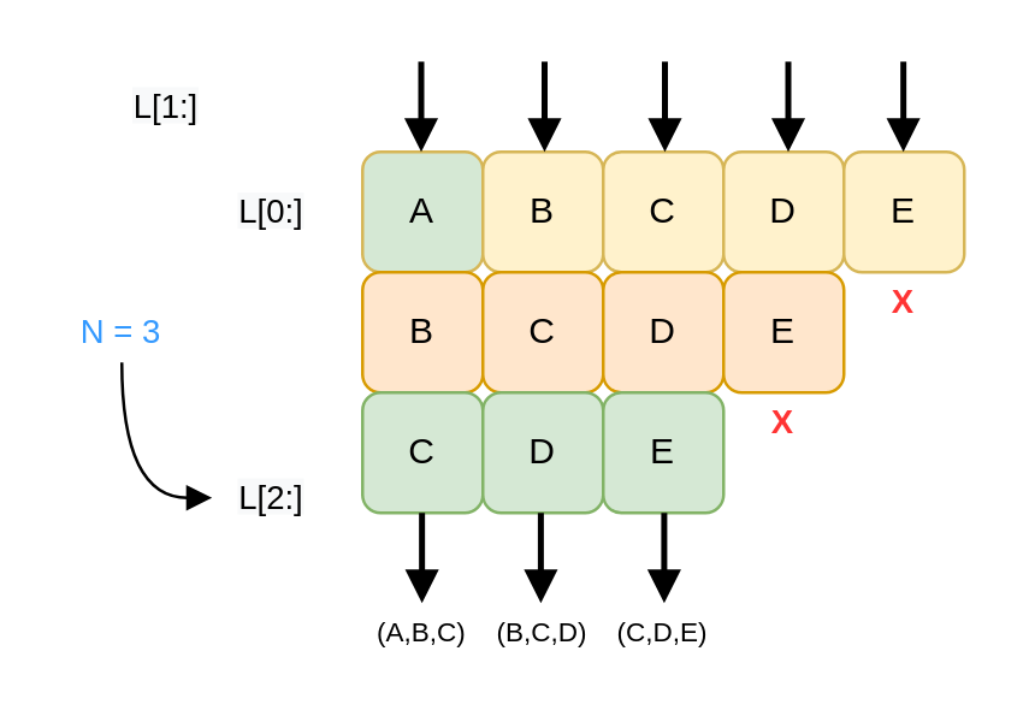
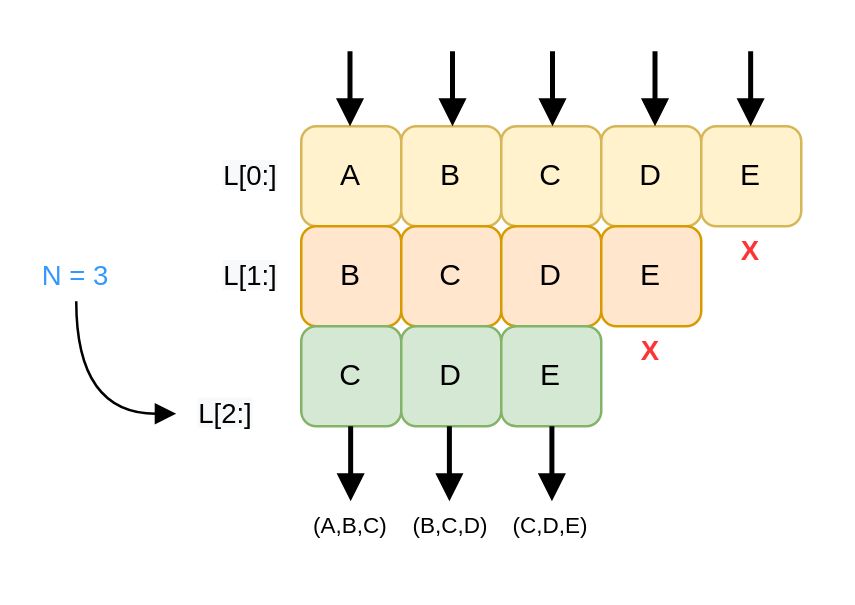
  <mxCell id="0" />
  <mxCell id="1" parent="0" />
- <mxCell id="2" value="A" style="rounded=1;whiteSpace=wrap;html=1;fillColor=#d5e8d4;strokeColor=#d6b656;" vertex="1" parent="1"><mxGeometry x="120" y="50" width="40" height="40" as="geometry" /></mxCell>
+ <mxCell id="2" value="A" style="rounded=1;whiteSpace=wrap;html=1;fillColor=#fff2cc;strokeColor=#d6b656;" vertex="1" parent="1"><mxGeometry x="120" y="50" width="40" height="40" as="geometry" /></mxCell>
  <mxCell id="3" value="B" style="rounded=1;whiteSpace=wrap;html=1;fillColor=#fff2cc;strokeColor=#d6b656;" vertex="1" parent="1"><mxGeometry x="160" y="50" width="40" height="40" as="geometry" /></mxCell>
  <mxCell id="4" value="C" style="rounded=1;whiteSpace=wrap;html=1;fillColor=#fff2cc;strokeColor=#d6b656;" vertex="1" parent="1"><mxGeometry x="200" y="50" width="40" height="40" as="geometry" /></mxCell>
  <mxCell id="5" value="D" style="rounded=1;whiteSpace=wrap;html=1;fillColor=#fff2cc;strokeColor=#d6b656;" vertex="1" parent="1"><mxGeometry x="240" y="50" width="40" height="40" as="geometry" /></mxCell>
  <mxCell id="6" value="E" style="rounded=1;whiteSpace=wrap;html=1;fillColor=#fff2cc;strokeColor=#d6b656;" vertex="1" parent="1"><mxGeometry x="280" y="50" width="40" height="40" as="geometry" /></mxCell>
  <mxCell id="7" value="B" style="rounded=1;whiteSpace=wrap;html=1;fillColor=#ffe6cc;strokeColor=#d79b00;" vertex="1" parent="1"><mxGeometry x="120" y="90" width="40" height="40" as="geometry" /></mxCell>
  <mxCell id="8" value="C" style="rounded=1;whiteSpace=wrap;html=1;fillColor=#ffe6cc;strokeColor=#d79b00;" vertex="1" parent="1"><mxGeometry x="160" y="90" width="40" height="40" as="geometry" /></mxCell>
  <mxCell id="9" value="D" style="rounded=1;whiteSpace=wrap;html=1;fillColor=#ffe6cc;strokeColor=#d79b00;" vertex="1" parent="1"><mxGeometry x="200" y="90" width="40" height="40" as="geometry" /></mxCell>
  <mxCell id="10" value="E" style="rounded=1;whiteSpace=wrap;html=1;fillColor=#ffe6cc;strokeColor=#d79b00;" vertex="1" parent="1"><mxGeometry x="240" y="90" width="40" height="40" as="geometry" /></mxCell>
  <mxCell id="11" value="C" style="rounded=1;whiteSpace=wrap;html=1;fillColor=#d5e8d4;strokeColor=#82b366;" vertex="1" parent="1"><mxGeometry x="120" y="130" width="40" height="40" as="geometry" /></mxCell>
  <mxCell id="12" value="D" style="rounded=1;whiteSpace=wrap;html=1;fillColor=#d5e8d4;strokeColor=#82b366;" vertex="1" parent="1"><mxGeometry x="160" y="130" width="40" height="40" as="geometry" /></mxCell>
  <mxCell id="13" value="E" style="rounded=1;whiteSpace=wrap;html=1;fillColor=#d5e8d4;strokeColor=#82b366;" vertex="1" parent="1"><mxGeometry x="200" y="130" width="40" height="40" as="geometry" /></mxCell>
  <mxCell id="14" value="" style="endArrow=block;html=1;strokeWidth=2;endFill=1;" edge="1" parent="1"><mxGeometry width="50" height="50" relative="1" as="geometry"><mxPoint x="139.5" y="20" as="sourcePoint" /><mxPoint x="139.5" y="50" as="targetPoint" /><Array as="points"><mxPoint x="139.5" y="30" /></Array></mxGeometry></mxCell>
  <mxCell id="15" value="" style="endArrow=block;html=1;strokeWidth=2;endFill=1;" edge="1" parent="1"><mxGeometry width="50" height="50" relative="1" as="geometry"><mxPoint x="139.76" y="170" as="sourcePoint" /><mxPoint x="139.76" y="200" as="targetPoint" /><Array as="points"><mxPoint x="139.76" y="180" /></Array></mxGeometry></mxCell>
  <mxCell id="16" value="" style="endArrow=block;html=1;strokeWidth=2;endFill=1;" edge="1" parent="1"><mxGeometry width="50" height="50" relative="1" as="geometry"><mxPoint x="180.5" y="20" as="sourcePoint" /><mxPoint x="180.5" y="50" as="targetPoint" /><Array as="points"><mxPoint x="180.5" y="30" /></Array></mxGeometry></mxCell>
  <mxCell id="17" value="" style="endArrow=block;html=1;strokeWidth=2;endFill=1;" edge="1" parent="1"><mxGeometry width="50" height="50" relative="1" as="geometry"><mxPoint x="220.5" y="20" as="sourcePoint" /><mxPoint x="220.5" y="50" as="targetPoint" /><Array as="points"><mxPoint x="220.5" y="30" /></Array></mxGeometry></mxCell>
  <mxCell id="18" value="" style="endArrow=block;html=1;strokeWidth=2;endFill=1;" edge="1" parent="1"><mxGeometry width="50" height="50" relative="1" as="geometry"><mxPoint x="261.5" y="20" as="sourcePoint" /><mxPoint x="261.5" y="50" as="targetPoint" /><Array as="points"><mxPoint x="261.5" y="30" /></Array></mxGeometry></mxCell>
  <mxCell id="19" value="" style="endArrow=block;html=1;strokeWidth=2;endFill=1;" edge="1" parent="1"><mxGeometry width="50" height="50" relative="1" as="geometry"><mxPoint x="299.76" y="20" as="sourcePoint" /><mxPoint x="299.76" y="50" as="targetPoint" /><Array as="points"><mxPoint x="299.76" y="30" /></Array></mxGeometry></mxCell>
  <mxCell id="20" value="" style="endArrow=block;html=1;strokeWidth=2;endFill=1;" edge="1" parent="1"><mxGeometry width="50" height="50" relative="1" as="geometry"><mxPoint x="179.26" y="170" as="sourcePoint" /><mxPoint x="179.26" y="200" as="targetPoint" /><Array as="points"><mxPoint x="179.26" y="180" /></Array></mxGeometry></mxCell>
  <mxCell id="21" value="" style="endArrow=block;html=1;strokeWidth=2;endFill=1;" edge="1" parent="1"><mxGeometry width="50" height="50" relative="1" as="geometry"><mxPoint x="220.26" y="170" as="sourcePoint" /><mxPoint x="220.26" y="200" as="targetPoint" /><Array as="points"><mxPoint x="220.26" y="180" /></Array></mxGeometry></mxCell>
  <mxCell id="22" value="(A,B,C)" style="text;html=1;strokeColor=none;fillColor=none;align=center;verticalAlign=middle;whiteSpace=wrap;rounded=0;fontSize=9;" vertex="1" parent="1"><mxGeometry x="120" y="200" width="40" height="20" as="geometry" /></mxCell>
  <mxCell id="23" value="(B,C,D)" style="text;html=1;strokeColor=none;fillColor=none;align=center;verticalAlign=middle;whiteSpace=wrap;rounded=0;fontSize=9;" vertex="1" parent="1"><mxGeometry x="160" y="200" width="40" height="20" as="geometry" /></mxCell>
  <mxCell id="24" value="(C,D,E)" style="text;html=1;strokeColor=none;fillColor=none;align=center;verticalAlign=middle;whiteSpace=wrap;rounded=0;fontSize=9;" vertex="1" parent="1"><mxGeometry x="200" y="200" width="40" height="20" as="geometry" /></mxCell>
  <mxCell id="25" value="X" style="text;html=1;strokeColor=none;fillColor=none;align=center;verticalAlign=middle;whiteSpace=wrap;rounded=0;fontSize=11;fontStyle=1;fontColor=#FF3333;" vertex="1" parent="1"><mxGeometry x="240" y="130" width="40" height="20" as="geometry" /></mxCell>
  <mxCell id="26" value="X" style="text;html=1;strokeColor=none;fillColor=none;align=center;verticalAlign=middle;whiteSpace=wrap;rounded=0;fontSize=11;fontStyle=1;fontColor=#FF3333;" vertex="1" parent="1"><mxGeometry x="280" y="90" width="40" height="20" as="geometry" /></mxCell>
- <mxCell id="27" value="&lt;span style=&quot;color: rgb(0, 0, 0); font-family: helvetica; font-size: 11px; font-style: normal; font-weight: 400; letter-spacing: normal; text-align: center; text-indent: 0px; text-transform: none; word-spacing: 0px; background-color: rgb(248, 249, 250); display: inline; float: none;&quot;&gt;L[0:]&lt;/span&gt;" style="text;html=1;strokeColor=none;fillColor=none;align=center;verticalAlign=middle;whiteSpace=wrap;rounded=0;fontSize=11;" vertex="1" parent="1"><mxGeometry x="70" y="60" width="40" height="20" as="geometry" /></mxCell>
- <mxCell id="28" value="&lt;span style=&quot;color: rgb(0, 0, 0); font-family: helvetica; font-size: 11px; font-style: normal; font-weight: 400; letter-spacing: normal; text-align: center; text-indent: 0px; text-transform: none; word-spacing: 0px; background-color: rgb(248, 249, 250); display: inline; float: none;&quot;&gt;L[1:]&lt;/span&gt;" style="text;html=1;strokeColor=none;fillColor=none;align=center;verticalAlign=middle;whiteSpace=wrap;rounded=0;fontSize=11;" vertex="1" parent="1"><mxGeometry x="35" y="25" width="40" height="20" as="geometry" /></mxCell>
+ <mxCell id="27" value="&lt;span style=&quot;color: rgb(0, 0, 0); font-family: helvetica; font-size: 11px; font-style: normal; font-weight: 400; letter-spacing: normal; text-align: center; text-indent: 0px; text-transform: none; word-spacing: 0px; background-color: rgb(248, 249, 250); display: inline; float: none;&quot;&gt;L[0:]&lt;/span&gt;" style="text;html=1;strokeColor=none;fillColor=none;align=center;verticalAlign=middle;whiteSpace=wrap;rounded=0;fontSize=11;" vertex="1" parent="1"><mxGeometry x="80" y="60" width="40" height="20" as="geometry" /></mxCell>
+ <mxCell id="28" value="&lt;span style=&quot;color: rgb(0, 0, 0); font-family: helvetica; font-size: 11px; font-style: normal; font-weight: 400; letter-spacing: normal; text-align: center; text-indent: 0px; text-transform: none; word-spacing: 0px; background-color: rgb(248, 249, 250); display: inline; float: none;&quot;&gt;L[1:]&lt;/span&gt;" style="text;html=1;strokeColor=none;fillColor=none;align=center;verticalAlign=middle;whiteSpace=wrap;rounded=0;fontSize=11;" vertex="1" parent="1"><mxGeometry x="80" y="100" width="40" height="20" as="geometry" /></mxCell>
  <mxCell id="29" value="&lt;span style=&quot;color: rgb(0, 0, 0); font-family: helvetica; font-size: 11px; font-style: normal; font-weight: 400; letter-spacing: normal; text-align: center; text-indent: 0px; text-transform: none; word-spacing: 0px; background-color: rgb(248, 249, 250); display: inline; float: none;&quot;&gt;L[2:]&lt;/span&gt;" style="text;html=1;strokeColor=none;fillColor=none;align=center;verticalAlign=middle;whiteSpace=wrap;rounded=0;fontSize=11;" vertex="1" parent="1"><mxGeometry x="70" y="155" width="40" height="20" as="geometry" /></mxCell>
  <mxCell id="30" style="edgeStyle=orthogonalEdgeStyle;curved=1;rounded=0;orthogonalLoop=1;jettySize=auto;html=1;exitX=0.5;exitY=1;exitDx=0;exitDy=0;entryX=0;entryY=0.5;entryDx=0;entryDy=0;endArrow=block;endFill=1;strokeWidth=1;fontSize=11;fontColor=#FF3333;" edge="1" parent="1" source="31" target="29"><mxGeometry relative="1" as="geometry" /></mxCell>
- <mxCell id="31" value="&lt;font&gt;N = 3&lt;/font&gt;" style="text;html=1;strokeColor=none;fillColor=none;align=center;verticalAlign=middle;whiteSpace=wrap;rounded=0;fontSize=11;fontColor=#3399FF;" vertex="1" parent="1"><mxGeometry x="20" y="100" width="40" height="20" as="geometry" /></mxCell>
+ <mxCell id="31" value="&lt;font&gt;N = 3&lt;/font&gt;" style="text;html=1;strokeColor=none;fillColor=none;align=center;verticalAlign=middle;whiteSpace=wrap;rounded=0;fontSize=11;fontColor=#3399FF;" vertex="1" parent="1"><mxGeometry x="10" y="100" width="40" height="20" as="geometry" /></mxCell>
